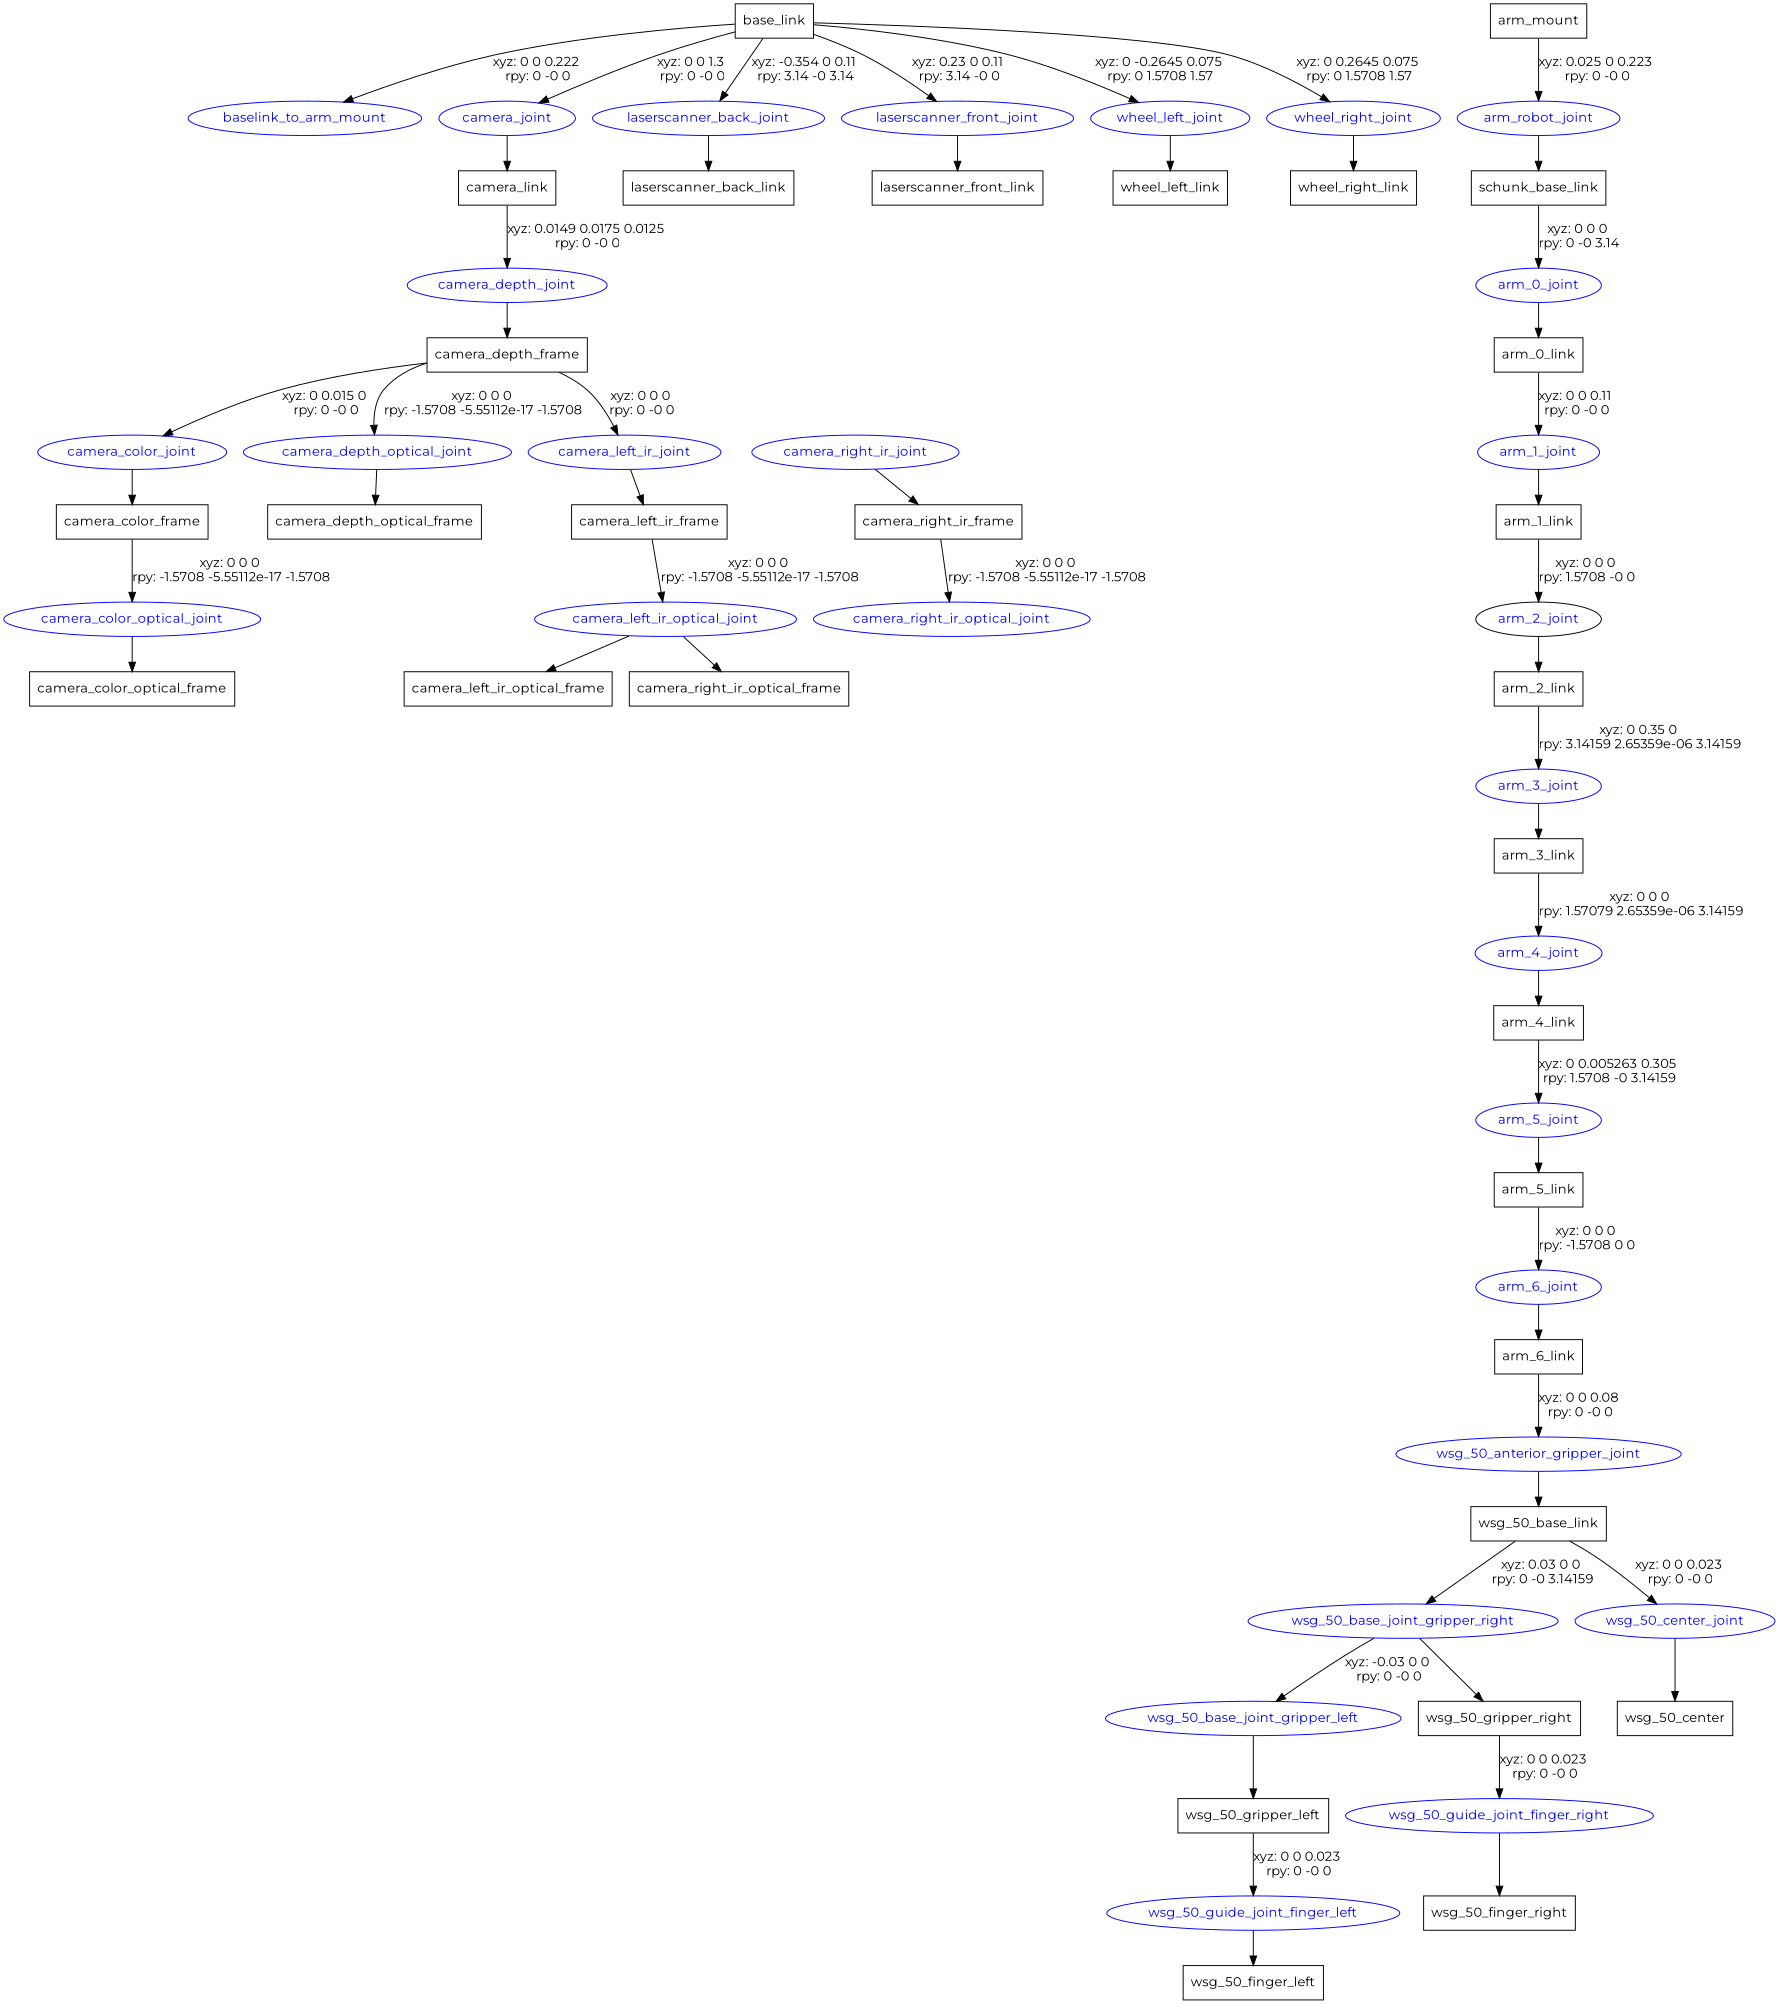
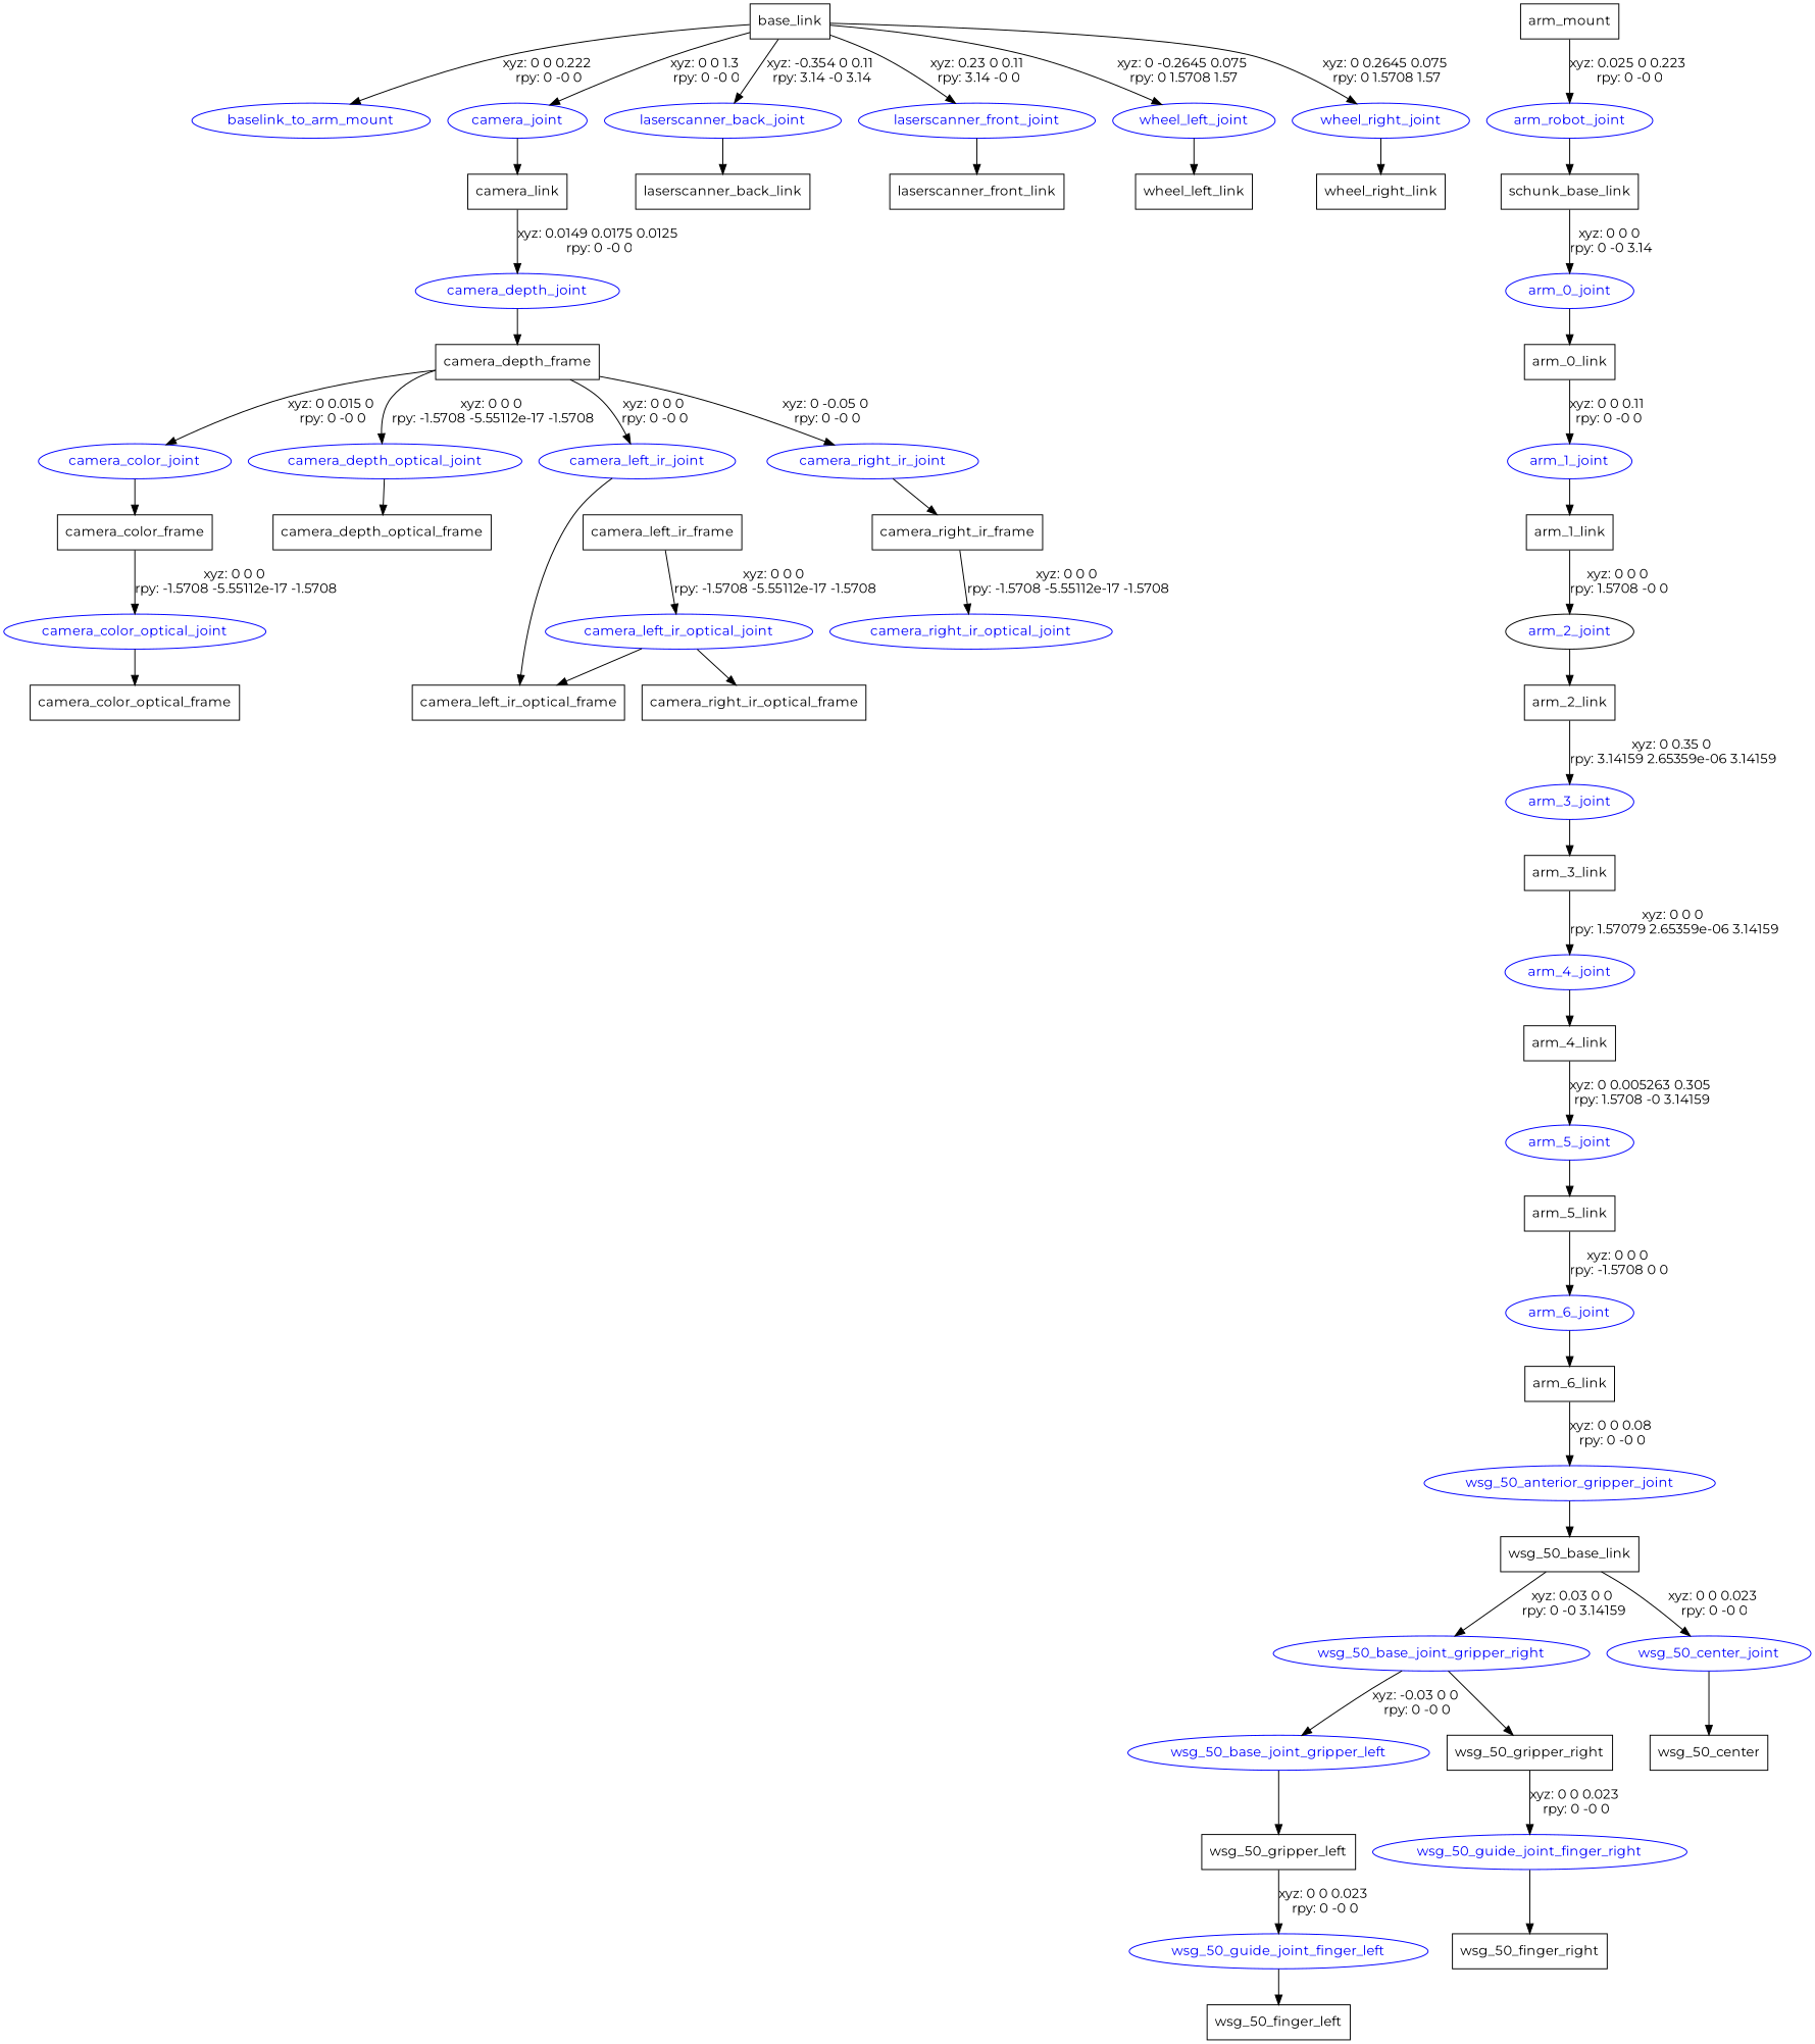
  digraph {
    fontname=Montserrat
    node [fontname=Montserrat shape=box]
    edge [fontname=Montserrat]
    n1 [label=base_link]
    baselink_to_arm_mount [color=blue fontcolor=blue shape=ellipse]
    camera_joint [color=blue fontcolor=blue shape=ellipse]
    laserscanner_back_joint [color=blue fontcolor=blue shape=ellipse]
    laserscanner_front_joint [color=blue fontcolor=blue shape=ellipse]
    wheel_left_joint [color=blue fontcolor=blue shape=ellipse]
    wheel_right_joint [color=blue fontcolor=blue shape=ellipse]
    n8 [label=camera_link]
    n9 [label=laserscanner_back_link]
    n10 [label=laserscanner_front_link]
    n11 [label=wheel_left_link]
    n12 [label=wheel_right_link]
    n13 [label=arm_mount]
    arm_robot_joint [color=blue fontcolor=blue shape=ellipse]
    n15 [label=schunk_base_link]
    arm_0_joint [color=blue fontcolor=blue shape=ellipse]
    n17 [label=arm_0_link]
    arm_1_joint [color=blue fontcolor=blue shape=ellipse]
    n19 [label=arm_1_link]
    arm_2_joint [color=black fontcolor=blue shape=ellipse]
    n21 [label=arm_2_link]
    arm_3_joint [color=blue fontcolor=blue shape=ellipse]
    n23 [label=arm_3_link]
    arm_4_joint [color=blue fontcolor=blue shape=ellipse]
    n25 [label=arm_4_link]
    arm_5_joint [color=blue fontcolor=blue shape=ellipse]
    n27 [label=arm_5_link]
    arm_6_joint [color=blue fontcolor=blue shape=ellipse]
    n29 [label=arm_6_link]
    wsg_50_anterior_gripper_joint [color=blue fontcolor=blue shape=ellipse]
    n31 [label=wsg_50_base_link]
    wsg_50_base_joint_gripper_right [color=blue fontcolor=blue shape=ellipse]
    wsg_50_center_joint [color=blue fontcolor=blue shape=ellipse]
    wsg_50_base_joint_gripper_left [color=blue fontcolor=blue shape=ellipse]
    n35 [label=wsg_50_gripper_left]
    n36 [label=wsg_50_gripper_right]
    n37 [label=wsg_50_center]
    wsg_50_guide_joint_finger_left [color=blue fontcolor=blue shape=ellipse]
    n39 [label=wsg_50_finger_left]
    wsg_50_guide_joint_finger_right [color=blue fontcolor=blue shape=ellipse]
    n41 [label=wsg_50_finger_right]
    camera_depth_joint [color=blue fontcolor=blue shape=ellipse]
    n43 [label=camera_depth_frame]
    camera_color_joint [color=blue fontcolor=blue shape=ellipse]
    camera_depth_optical_joint [color=blue fontcolor=blue shape=ellipse]
    camera_left_ir_joint [color=blue fontcolor=blue shape=ellipse]
    camera_right_ir_joint [color=blue fontcolor=blue shape=ellipse]
    n48 [label=camera_color_frame]
    n49 [label=camera_depth_optical_frame]
    n50 [label=camera_left_ir_frame]
    n51 [label=camera_right_ir_frame]
    camera_color_optical_joint [color=blue fontcolor=blue shape=ellipse]
    n53 [label=camera_color_optical_frame]
    camera_left_ir_optical_joint [color=blue fontcolor=blue shape=ellipse]
    n55 [label=camera_left_ir_optical_frame]
    n56 [label=camera_right_ir_optical_frame]
    camera_right_ir_optical_joint [color=blue fontcolor=blue shape=ellipse]
    n1 -> baselink_to_arm_mount [label="xyz: 0 0 0.222 \nrpy: 0 -0 0"]
    n1 -> camera_joint [label="xyz: 0 0 1.3 \nrpy: 0 -0 0"]
    n1 -> laserscanner_back_joint [label="xyz: -0.354 0 0.11 \nrpy: 3.14 -0 3.14"]
    n1 -> laserscanner_front_joint [label="xyz: 0.23 0 0.11 \nrpy: 3.14 -0 0"]
    n1 -> wheel_left_joint [label="xyz: 0 -0.2645 0.075 \nrpy: 0 1.5708 1.57"]
    n1 -> wheel_right_joint [label="xyz: 0 0.2645 0.075 \nrpy: 0 1.5708 1.57"]
    camera_joint -> n8
    laserscanner_back_joint -> n9
    laserscanner_front_joint -> n10
    wheel_left_joint -> n11
    wheel_right_joint -> n12
    n8 -> camera_depth_joint [label="xyz: 0.0149 0.0175 0.0125 \nrpy: 0 -0 0"]
    n13 -> arm_robot_joint [label="xyz: 0.025 0 0.223 \nrpy: 0 -0 0"]
    arm_robot_joint -> n15
    n15 -> arm_0_joint [label="xyz: 0 0 0 \nrpy: 0 -0 3.14"]
    arm_0_joint -> n17
    n17 -> arm_1_joint [label="xyz: 0 0 0.11 \nrpy: 0 -0 0"]
    arm_1_joint -> n19
    n19 -> arm_2_joint [label="xyz: 0 0 0 \nrpy: 1.5708 -0 0"]
    arm_2_joint -> n21
    n21 -> arm_3_joint [label="xyz: 0 0.35 0 \nrpy: 3.14159 2.65359e-06 3.14159"]
    arm_3_joint -> n23
    n23 -> arm_4_joint [label="xyz: 0 0 0 \nrpy: 1.57079 2.65359e-06 3.14159"]
    arm_4_joint -> n25
    n25 -> arm_5_joint [label="xyz: 0 0.005263 0.305 \nrpy: 1.5708 -0 3.14159"]
    arm_5_joint -> n27
    n27 -> arm_6_joint [label="xyz: 0 0 0 \nrpy: -1.5708 0 0"]
    arm_6_joint -> n29
    n29 -> wsg_50_anterior_gripper_joint [label="xyz: 0 0 0.08 \nrpy: 0 -0 0"]
    wsg_50_anterior_gripper_joint -> n31
    n31 -> wsg_50_base_joint_gripper_right [label="xyz: 0.03 0 0 \nrpy: 0 -0 3.14159"]
    n31 -> wsg_50_center_joint [label="xyz: 0 0 0.023 \nrpy: 0 -0 0"]
    wsg_50_base_joint_gripper_right -> wsg_50_base_joint_gripper_left [label="xyz: -0.03 0 0 \nrpy: 0 -0 0"]
    wsg_50_base_joint_gripper_right -> n36
    wsg_50_center_joint -> n37
    wsg_50_base_joint_gripper_left -> n35
    n35 -> wsg_50_guide_joint_finger_left [label="xyz: 0 0 0.023 \nrpy: 0 -0 0"]
    n36 -> wsg_50_guide_joint_finger_right [label="xyz: 0 0 0.023 \nrpy: 0 -0 0"]
    wsg_50_guide_joint_finger_left -> n39
    wsg_50_guide_joint_finger_right -> n41
    camera_depth_joint -> n43
    n43 -> camera_color_joint [label="xyz: 0 0.015 0 \nrpy: 0 -0 0"]
    n43 -> camera_depth_optical_joint [label="xyz: 0 0 0 \nrpy: -1.5708 -5.55112e-17 -1.5708"]
    n43 -> camera_left_ir_joint [label="xyz: 0 0 0 \nrpy: 0 -0 0"]
+   n43 -> camera_right_ir_joint [label="xyz: 0 -0.05 0 \nrpy: 0 -0 0"]
    camera_color_joint -> n48
    camera_depth_optical_joint -> n49
-   camera_left_ir_joint -> n50
+   camera_left_ir_joint -> n55
    camera_right_ir_joint -> n51
    n48 -> camera_color_optical_joint [label="xyz: 0 0 0 \nrpy: -1.5708 -5.55112e-17 -1.5708"]
    n50 -> camera_left_ir_optical_joint [label="xyz: 0 0 0 \nrpy: -1.5708 -5.55112e-17 -1.5708"]
    n51 -> camera_right_ir_optical_joint [label="xyz: 0 0 0 \nrpy: -1.5708 -5.55112e-17 -1.5708"]
    camera_color_optical_joint -> n53
    camera_left_ir_optical_joint -> n55
    camera_left_ir_optical_joint -> n56
  }
